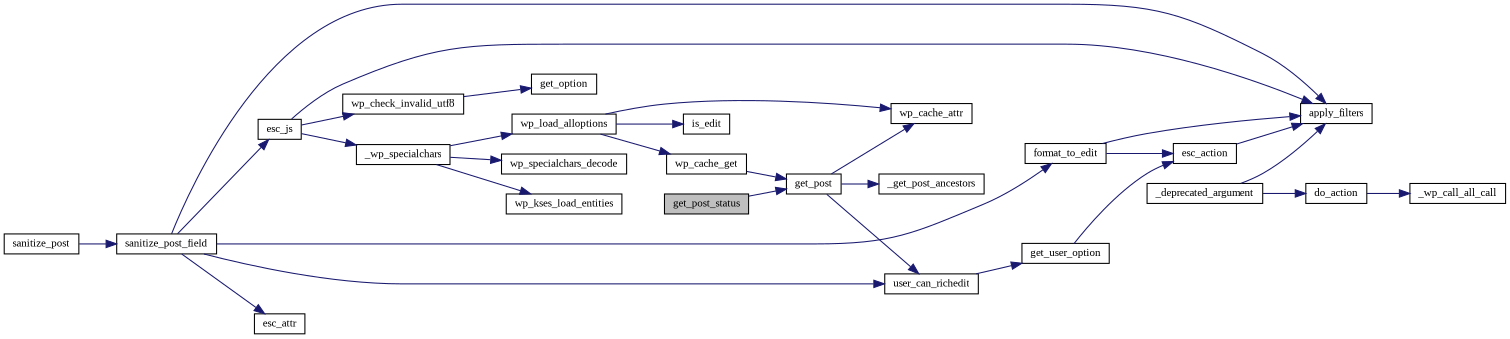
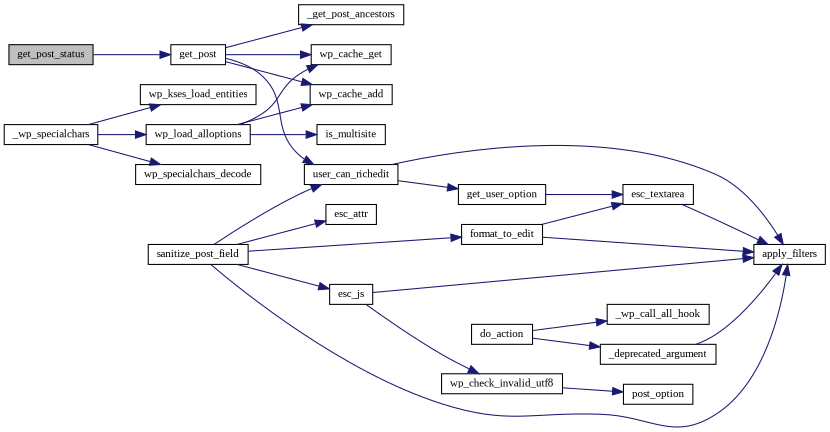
  digraph {
    fontname="Liberation Serif"
    rankdir=LR
    node [color=black fillcolor=white fontname="Liberation Serif" fontsize=10 shape=record style=filled]
    edge [color=midnightblue fontname="Liberation Serif" fontsize=10 labelfontname=Helvetica labelfontsize=10 style=solid]
    n1 [fillcolor=grey75 fontcolor=black height=0.2 label=get_post_status width=0.4]
    n2 [height=0.2 label=get_post width=0.4]
    n3 [height=0.2 label=_get_post_ancestors width=0.4]
    n4 [height=0.2 label=wp_cache_get width=0.4]
-   n5 [height=0.2 label=wp_cache_attr width=0.4]
+   n5 [height=0.2 label=wp_cache_add width=0.4]
    n6 [height=0.2 label=user_can_richedit width=0.4]
-   n7 [height=0.2 label=sanitize_post width=0.4]
    n8 [height=0.2 label=sanitize_post_field width=0.4]
    n9 [height=0.2 label=apply_filters width=0.4]
    n10 [height=0.2 label=format_to_edit width=0.4]
    n11 [height=0.2 label=esc_attr width=0.4]
    n12 [height=0.2 label=esc_js width=0.4]
-   n13 [height=0.2 label=esc_action width=0.4]
+   n13 [height=0.2 label=esc_textarea width=0.4]
    n14 [height=0.2 label=get_user_option width=0.4]
    n15 [height=0.2 label=wp_check_invalid_utf8 width=0.4]
    n16 [height=0.2 label=_wp_specialchars width=0.4]
    n17 [height=0.2 label=_deprecated_argument width=0.4]
    n18 [height=0.2 label=do_action width=0.4]
-   n19 [height=0.2 label=_wp_call_all_call width=0.4]
-   n20 [height=0.2 label=get_option width=0.4]
+   n19 [height=0.2 label=_wp_call_all_hook width=0.4]
+   n20 [height=0.2 label=post_option width=0.4]
    n21 [height=0.2 label=wp_load_alloptions width=0.4]
    n22 [height=0.2 label=wp_specialchars_decode width=0.4]
    n23 [height=0.2 label=wp_kses_load_entities width=0.4]
-   n24 [height=0.2 label=is_edit width=0.4]
+   n24 [height=0.2 label=is_multisite width=0.4]
    n1 -> n2
    n2 -> n3
-   n4 -> n2
+   n2 -> n4
    n2 -> n5
    n2 -> n6
+   n6 -> n9
    n6 -> n14
-   n7 -> n8
    n8 -> n6
    n8 -> n9
    n8 -> n10
    n8 -> n11
    n8 -> n12
    n10 -> n9
    n10 -> n13
    n12 -> n9
    n12 -> n15
-   n12 -> n16
    n13 -> n9
    n14 -> n13
    n15 -> n20
    n16 -> n21
    n16 -> n22
    n16 -> n23
    n17 -> n9
-   n17 -> n18
+   n18 -> n17
    n18 -> n19
    n21 -> n4
    n21 -> n5
    n21 -> n24
  }
